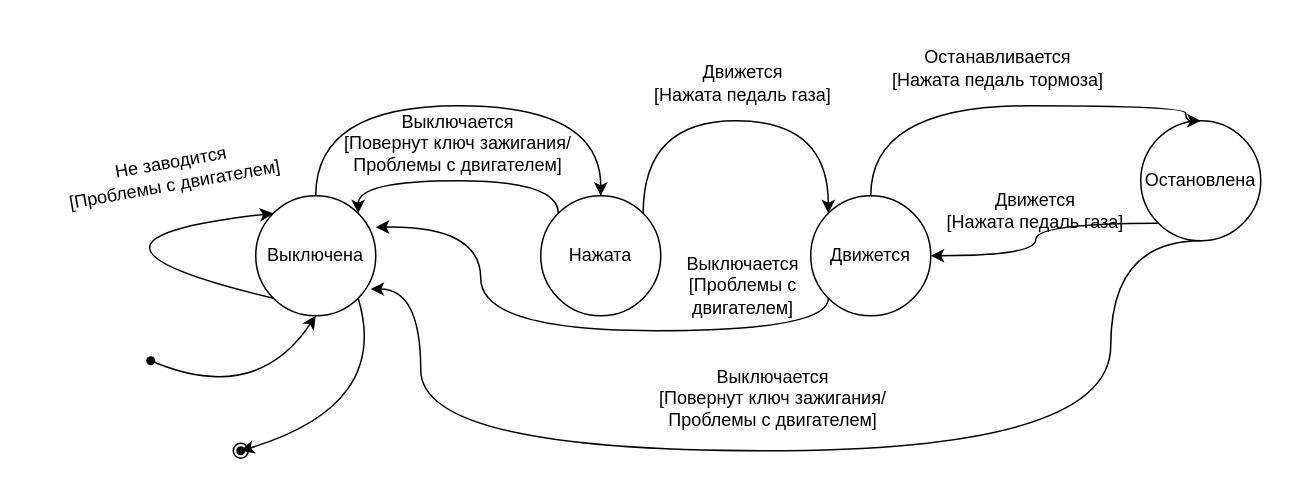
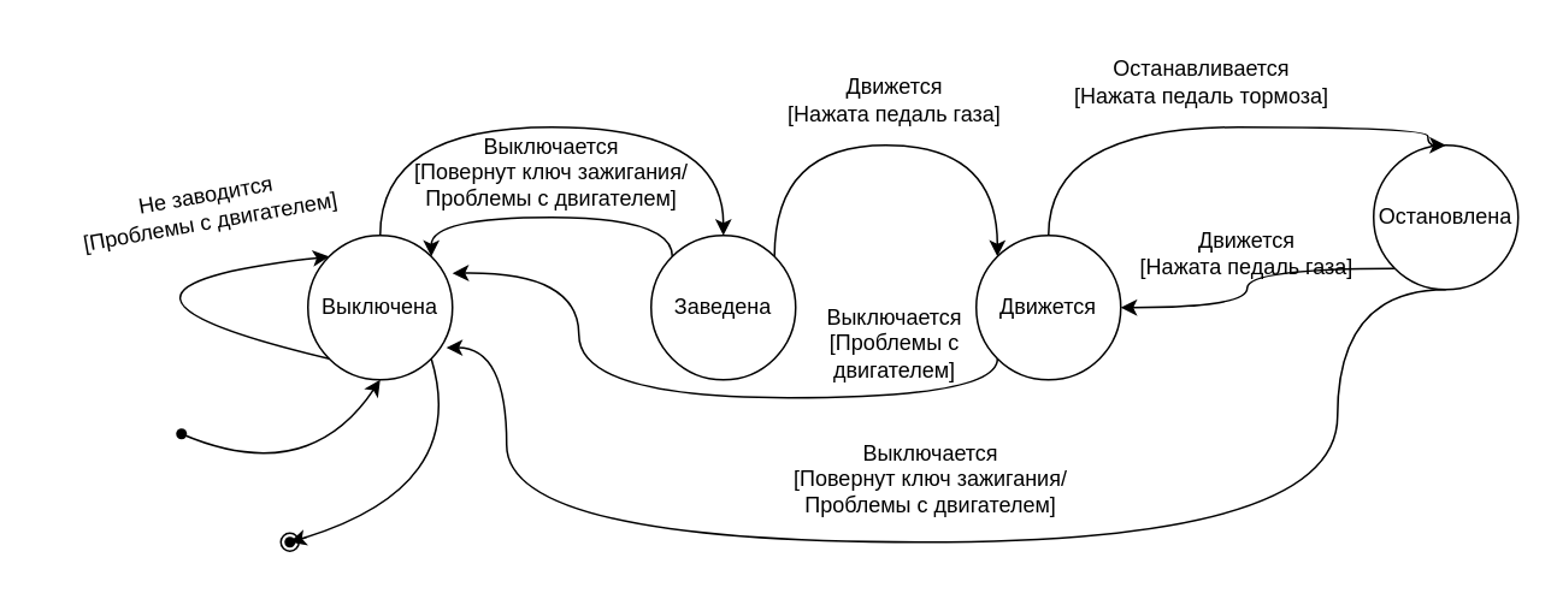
  <mxCell id="0" />
  <mxCell id="1" parent="0" />
  <mxCell id="2" style="edgeStyle=orthogonalEdgeStyle;rounded=0;orthogonalLoop=1;jettySize=auto;html=1;exitX=0.5;exitY=0;exitDx=0;exitDy=0;entryX=0.5;entryY=0;entryDx=0;entryDy=0;curved=1;" edge="1" parent="1" source="3" target="9"><mxGeometry relative="1" as="geometry"><Array as="points"><mxPoint x="210" y="70" /><mxPoint x="400" y="70" /></Array></mxGeometry></mxCell>
  <mxCell id="3" value="Выключена" style="ellipse;whiteSpace=wrap;html=1;aspect=fixed;" vertex="1" parent="1"><mxGeometry x="170" y="130" width="80" height="80" as="geometry" /></mxCell>
  <mxCell id="4" style="edgeStyle=orthogonalEdgeStyle;rounded=0;orthogonalLoop=1;jettySize=auto;html=1;exitX=0;exitY=1;exitDx=0;exitDy=0;curved=1;" edge="1" parent="1" source="6" target="11"><mxGeometry relative="1" as="geometry" /></mxCell>
  <mxCell id="5" style="edgeStyle=orthogonalEdgeStyle;rounded=0;orthogonalLoop=1;jettySize=auto;html=1;exitX=0.5;exitY=1;exitDx=0;exitDy=0;entryX=0.957;entryY=0.778;entryDx=0;entryDy=0;entryPerimeter=0;curved=1;" edge="1" parent="1" source="6" target="3"><mxGeometry relative="1" as="geometry"><mxPoint x="280" y="209.647" as="targetPoint" /><Array as="points"><mxPoint x="740" y="300" /><mxPoint x="280" y="300" /><mxPoint x="280" y="192" /></Array></mxGeometry></mxCell>
  <mxCell id="6" value="Остановлена" style="ellipse;whiteSpace=wrap;html=1;aspect=fixed;" vertex="1" parent="1"><mxGeometry x="760" y="80" width="80" height="80" as="geometry" /></mxCell>
  <mxCell id="7" style="edgeStyle=orthogonalEdgeStyle;rounded=0;orthogonalLoop=1;jettySize=auto;html=1;exitX=0;exitY=0;exitDx=0;exitDy=0;entryX=1;entryY=0;entryDx=0;entryDy=0;curved=1;" edge="1" parent="1" source="9" target="3"><mxGeometry relative="1" as="geometry"><Array as="points"><mxPoint x="372" y="120" /><mxPoint x="238" y="120" /></Array></mxGeometry></mxCell>
  <mxCell id="8" style="edgeStyle=orthogonalEdgeStyle;rounded=0;orthogonalLoop=1;jettySize=auto;html=1;exitX=1;exitY=0;exitDx=0;exitDy=0;entryX=0;entryY=0;entryDx=0;entryDy=0;curved=1;" edge="1" parent="1" source="9" target="11"><mxGeometry relative="1" as="geometry"><Array as="points"><mxPoint x="428" y="80" /><mxPoint x="552" y="80" /></Array></mxGeometry></mxCell>
- <mxCell id="9" value="Нажата" style="ellipse;whiteSpace=wrap;html=1;aspect=fixed;" vertex="1" parent="1"><mxGeometry x="360" y="130" width="80" height="80" as="geometry" /></mxCell>
+ <mxCell id="9" value="Заведена" style="ellipse;whiteSpace=wrap;html=1;aspect=fixed;" vertex="1" parent="1"><mxGeometry x="360" y="130" width="80" height="80" as="geometry" /></mxCell>
  <mxCell id="10" style="edgeStyle=orthogonalEdgeStyle;rounded=0;orthogonalLoop=1;jettySize=auto;html=1;exitX=0.5;exitY=0;exitDx=0;exitDy=0;entryX=0.5;entryY=0;entryDx=0;entryDy=0;curved=1;" edge="1" parent="1" source="11" target="6"><mxGeometry relative="1" as="geometry"><Array as="points"><mxPoint x="580" y="70" /><mxPoint x="790" y="70" /></Array></mxGeometry></mxCell>
  <mxCell id="11" value="Движется" style="ellipse;whiteSpace=wrap;html=1;aspect=fixed;" vertex="1" parent="1"><mxGeometry x="540" y="130" width="80" height="80" as="geometry" /></mxCell>
  <mxCell id="12" value="Не заводится&lt;div&gt;[Проблемы с двигателем]&lt;/div&gt;" style="text;html=1;align=center;verticalAlign=middle;whiteSpace=wrap;rounded=0;rotation=-10;" vertex="1" parent="1"><mxGeometry x="20" y="90" width="190" height="50" as="geometry" /></mxCell>
  <mxCell id="13" value="" style="endArrow=classic;html=1;rounded=0;entryX=0;entryY=0;entryDx=0;entryDy=0;exitX=0;exitY=1;exitDx=0;exitDy=0;curved=1;" edge="1" parent="1" source="3" target="3"><mxGeometry width="50" height="50" relative="1" as="geometry"><mxPoint x="100" y="140" as="sourcePoint" /><mxPoint x="150" y="90" as="targetPoint" /><Array as="points"><mxPoint x="20" y="160" /></Array></mxGeometry></mxCell>
  <mxCell id="14" value="" style="shape=waypoint;sketch=0;fillStyle=solid;size=6;pointerEvents=1;points=[];fillColor=none;resizable=0;rotatable=0;perimeter=centerPerimeter;snapToPoint=1;" vertex="1" parent="1"><mxGeometry x="90" y="230" width="20" height="20" as="geometry" /></mxCell>
  <mxCell id="15" value="" style="endArrow=classic;html=1;rounded=0;entryX=0.5;entryY=1;entryDx=0;entryDy=0;exitX=0.921;exitY=0.124;exitDx=0;exitDy=0;exitPerimeter=0;curved=1;" edge="1" parent="1" source="14" target="3"><mxGeometry width="50" height="50" relative="1" as="geometry"><mxPoint x="170" y="260" as="sourcePoint" /><mxPoint x="220" y="210" as="targetPoint" /><Array as="points"><mxPoint x="170" y="270" /></Array></mxGeometry></mxCell>
  <mxCell id="16" value="" style="ellipse;whiteSpace=wrap;html=1;" vertex="1" parent="1"><mxGeometry x="155" y="295" width="10" height="10" as="geometry" /></mxCell>
  <mxCell id="17" value="" style="shape=waypoint;sketch=0;fillStyle=solid;size=6;pointerEvents=1;points=[];fillColor=none;resizable=0;rotatable=0;perimeter=centerPerimeter;snapToPoint=1;" vertex="1" parent="1"><mxGeometry x="150" y="290" width="20" height="20" as="geometry" /></mxCell>
  <mxCell id="18" value="" style="endArrow=classic;html=1;rounded=0;entryX=1.109;entryY=-0.182;entryDx=0;entryDy=0;entryPerimeter=0;exitX=1;exitY=1;exitDx=0;exitDy=0;curved=1;" edge="1" parent="1" source="3" target="17"><mxGeometry width="50" height="50" relative="1" as="geometry"><mxPoint x="214" y="295" as="sourcePoint" /><mxPoint x="264" y="245" as="targetPoint" /><Array as="points"><mxPoint x="260" y="270" /></Array></mxGeometry></mxCell>
  <mxCell id="19" value="&lt;div&gt;Движется&lt;/div&gt;[Нажата педаль газа]" style="text;html=1;align=center;verticalAlign=middle;whiteSpace=wrap;rounded=0;" vertex="1" parent="1"><mxGeometry x="400" y="30" width="190" height="50" as="geometry" /></mxCell>
  <mxCell id="20" value="&lt;div&gt;Останавливается&lt;/div&gt;[Нажата педаль тормоза]" style="text;html=1;align=center;verticalAlign=middle;whiteSpace=wrap;rounded=0;" vertex="1" parent="1"><mxGeometry x="570" y="20" width="190" height="50" as="geometry" /></mxCell>
  <mxCell id="21" value="&lt;div&gt;Выключается&lt;/div&gt;&lt;div&gt;[Повернут ключ зажигания/ Проблемы с двигателем]&lt;/div&gt;" style="text;html=1;align=center;verticalAlign=middle;whiteSpace=wrap;rounded=0;" vertex="1" parent="1"><mxGeometry x="210" y="70" width="190" height="50" as="geometry" /></mxCell>
  <mxCell id="22" style="edgeStyle=orthogonalEdgeStyle;rounded=0;orthogonalLoop=1;jettySize=auto;html=1;exitX=0;exitY=1;exitDx=0;exitDy=0;curved=1;" edge="1" parent="1" source="11"><mxGeometry relative="1" as="geometry"><mxPoint x="250" y="151" as="targetPoint" /><Array as="points"><mxPoint x="552" y="220" /><mxPoint x="320" y="220" /><mxPoint x="320" y="150" /><mxPoint x="250" y="150" /></Array></mxGeometry></mxCell>
  <mxCell id="23" value="&lt;div&gt;Выключается&lt;/div&gt;&lt;div&gt;[Проблемы с двигателем]&lt;/div&gt;" style="text;html=1;align=center;verticalAlign=middle;whiteSpace=wrap;rounded=0;" vertex="1" parent="1"><mxGeometry x="440" y="170" width="110" height="40" as="geometry" /></mxCell>
  <mxCell id="24" value="&lt;div&gt;Выключается&lt;/div&gt;&lt;div&gt;[Повернут ключ зажигания/ Проблемы с двигателем]&lt;/div&gt;" style="text;html=1;align=center;verticalAlign=middle;whiteSpace=wrap;rounded=0;" vertex="1" parent="1"><mxGeometry x="420" y="240" width="190" height="50" as="geometry" /></mxCell>
  <mxCell id="25" value="&lt;div&gt;Движется&lt;/div&gt;[Нажата педаль газа]" style="text;html=1;align=center;verticalAlign=middle;whiteSpace=wrap;rounded=0;" vertex="1" parent="1"><mxGeometry x="630" y="120" width="120" height="40" as="geometry" /></mxCell>
